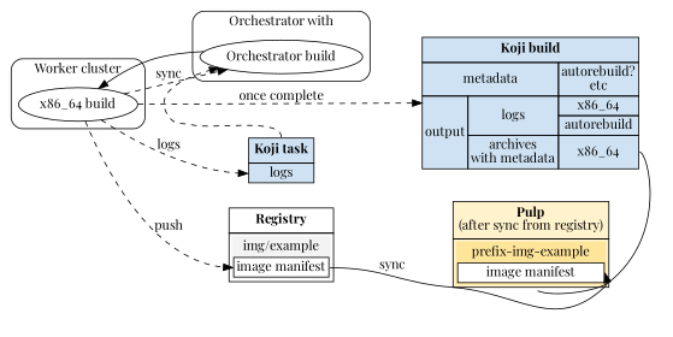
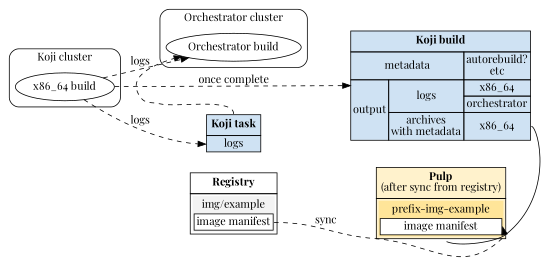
  digraph {
    fontname="Playfair Display"
    rankdir=LR
    node [fontname="Playfair Display" margin=0 shape=none]
    edge [fontname="Playfair Display" style=dashed]
-   n1 [label=<                     <TABLE BGCOLOR="#cfe2f3" BORDER="0" CELLSPACING="0" CELLBORDER="1">                       <TR><TD COLSPAN="3" CELLPADDING="5"><B>Koji build</B></TD></TR>                       <TR><TD COLSPAN="2">metadata</TD><TD>autorebuild?<BR/>etc</TD></TR>                       <TR><TD PORT="output" ROWSPAN="7">output</TD><TD ROWSPAN="2">logs</TD><TD>x86_64</TD></TR>                       <TR><TD>autorebuild</TD></TR>                       <TR><TD>archives<BR/>with metadata</TD><TD PORT="x86_64">x86_64</TD></TR>                     </TABLE>>]
+   n1 [label=<                     <TABLE BGCOLOR="#cfe2f3" BORDER="0" CELLSPACING="0" CELLBORDER="1">                       <TR><TD COLSPAN="3" CELLPADDING="5"><B>Koji build</B></TD></TR>                       <TR><TD COLSPAN="2">metadata</TD><TD>autorebuild?<BR/>etc</TD></TR>                       <TR><TD PORT="output" ROWSPAN="7">output</TD><TD ROWSPAN="2">logs</TD><TD>x86_64</TD></TR>                       <TR><TD>orchestrator</TD></TR>                       <TR><TD>archives<BR/>with metadata</TD><TD PORT="x86_64">x86_64</TD></TR>                     </TABLE>>]
    n2 [label=<               <TABLE BGCOLOR="#fff2cc" BORDER="0" CELLSPACING="0" CELLBORDER="1">                 <TR><TD CELLPADDING="5"><B>Pulp</B><BR/>(after sync from registry)</TD></TR>                 <TR><TD><TABLE BGCOLOR="#ffe599" BORDER="0" CELLSPACING="2" CELLBORDER="1">                           <TR><TD BORDER="0">prefix-img-example</TD></TR>                           <TR><TD BGCOLOR="#ffffff" PORT="x86_64">image manifest</TD></TR>                          </TABLE></TD></TR>               </TABLE>>]
    n3 [label=<Orchestrator build> margin="" shape=""]
    n4 [label=<x86_64 build> margin="" shape=""]
    n5 [label=<                <TABLE BGCOLOR="#cfe2f3" BORDER="0" CELLSPACING="0" CELLBORDER="1">                  <TR><TD PORT="main" CELLPADDING="5"><B>Koji task</B></TD></TR>                  <TR><TD PORT="logs" BORDER="1">logs</TD></TR>                </TABLE>>]
    n6 [label=<               <TABLE BORDER="0" CELLSPACING="0" CELLBORDER="1">                 <TR><TD CELLPADDING="5"><B>Registry</B></TD></TR>                 <TR><TD><TABLE BGCOLOR="#f3f3f3" BORDER="0" CELLSPACING="2" CELLBORDER="1">                           <TR><TD BORDER="0">img/example</TD></TR>                           <TR><TD BGCOLOR="#ffffff" PORT="x86_64">image manifest</TD></TR>                          </TABLE></TD></TR>               </TABLE>>]
    subgraph sub_1 {
      rank=same
      n1
      n2
    }
    subgraph cluster_2 {
-     label="Orchestrator with"
+     label="Orchestrator cluster"
      style=rounded
      n3
    }
    subgraph cluster_3 {
-     label="Worker cluster"
+     label="Koji cluster"
      style=rounded
      n4
    }
    n1 -> n2 [headport=x86_64 tailport=x86_64 style=""]
-   n3 -> n4 [style=""]
    n4 -> n1 [label="once complete"]
-   n4 -> n3 [label=sync]
+   n4 -> n3 [label=logs]
    n4 -> n5 [headport=logs label=logs]
-   n4 -> n6 [headport=x86_64 label=push]
    n5 -> n3 [tailport=main]
-   n6 -> n2 [headport="x86_64:e" label=sync style=solid tailport=x86_64]
+   n6 -> n2 [headport="x86_64:e" label=sync tailport=x86_64]
  }
